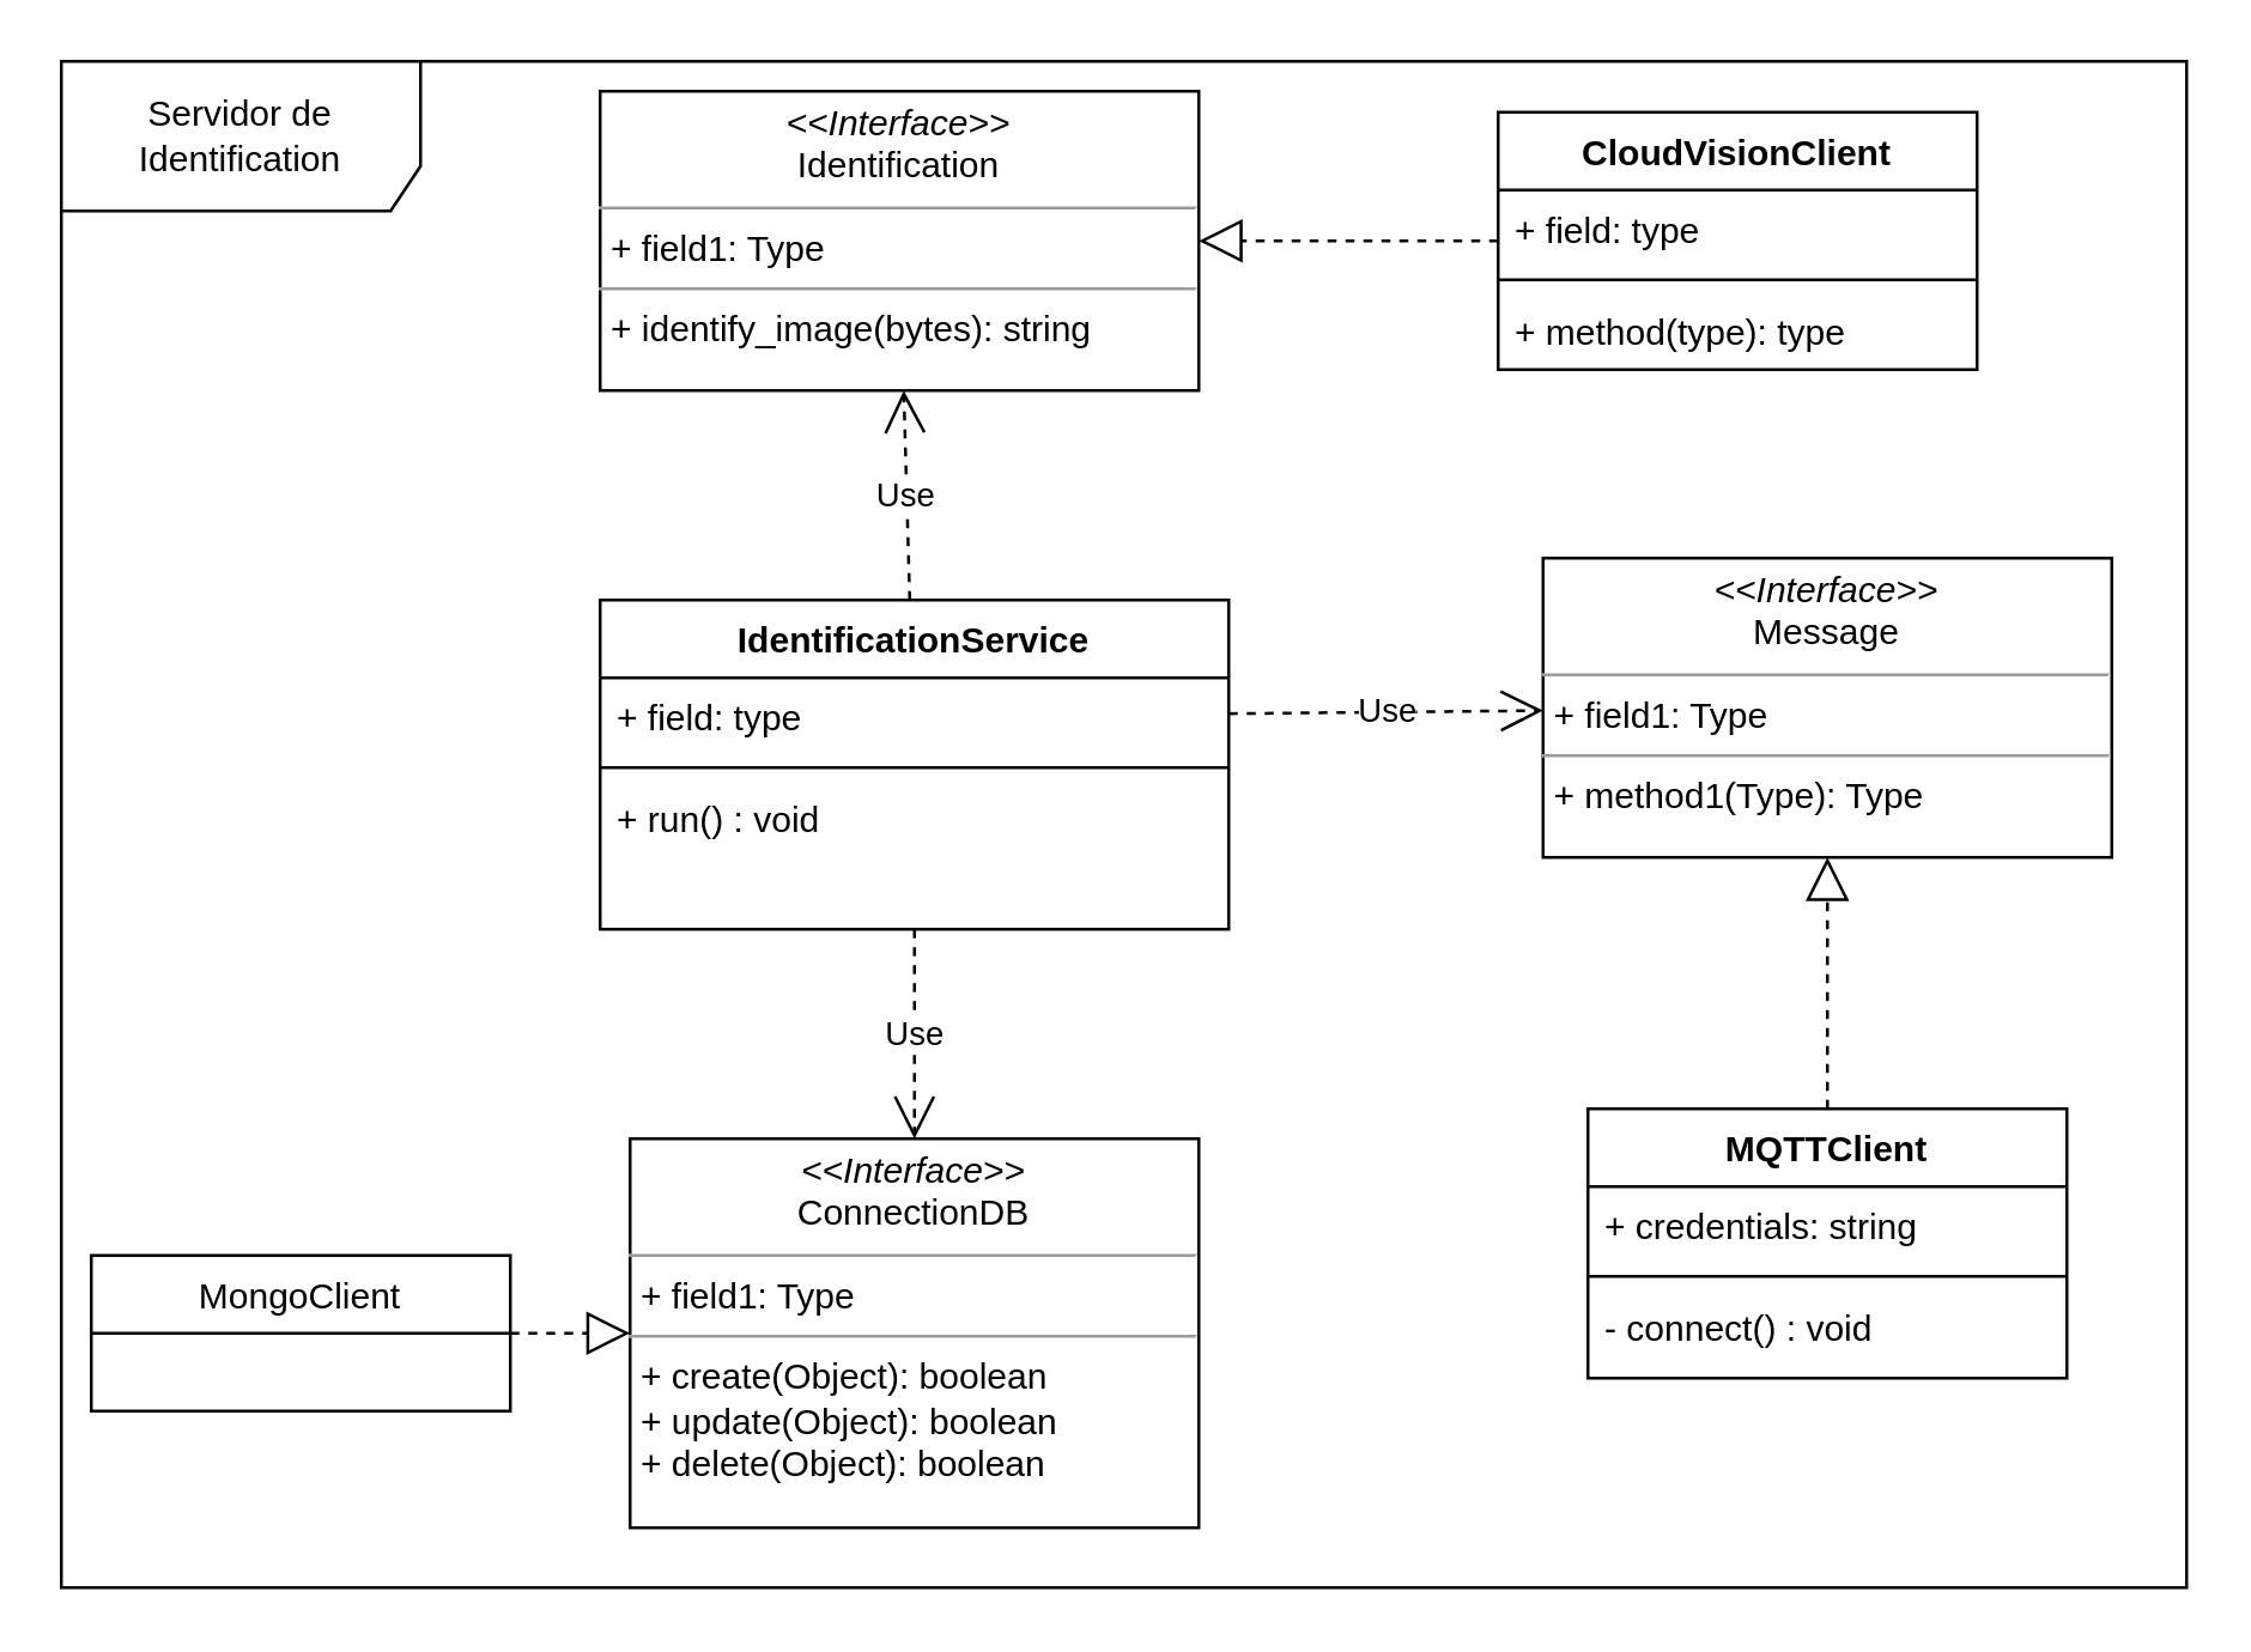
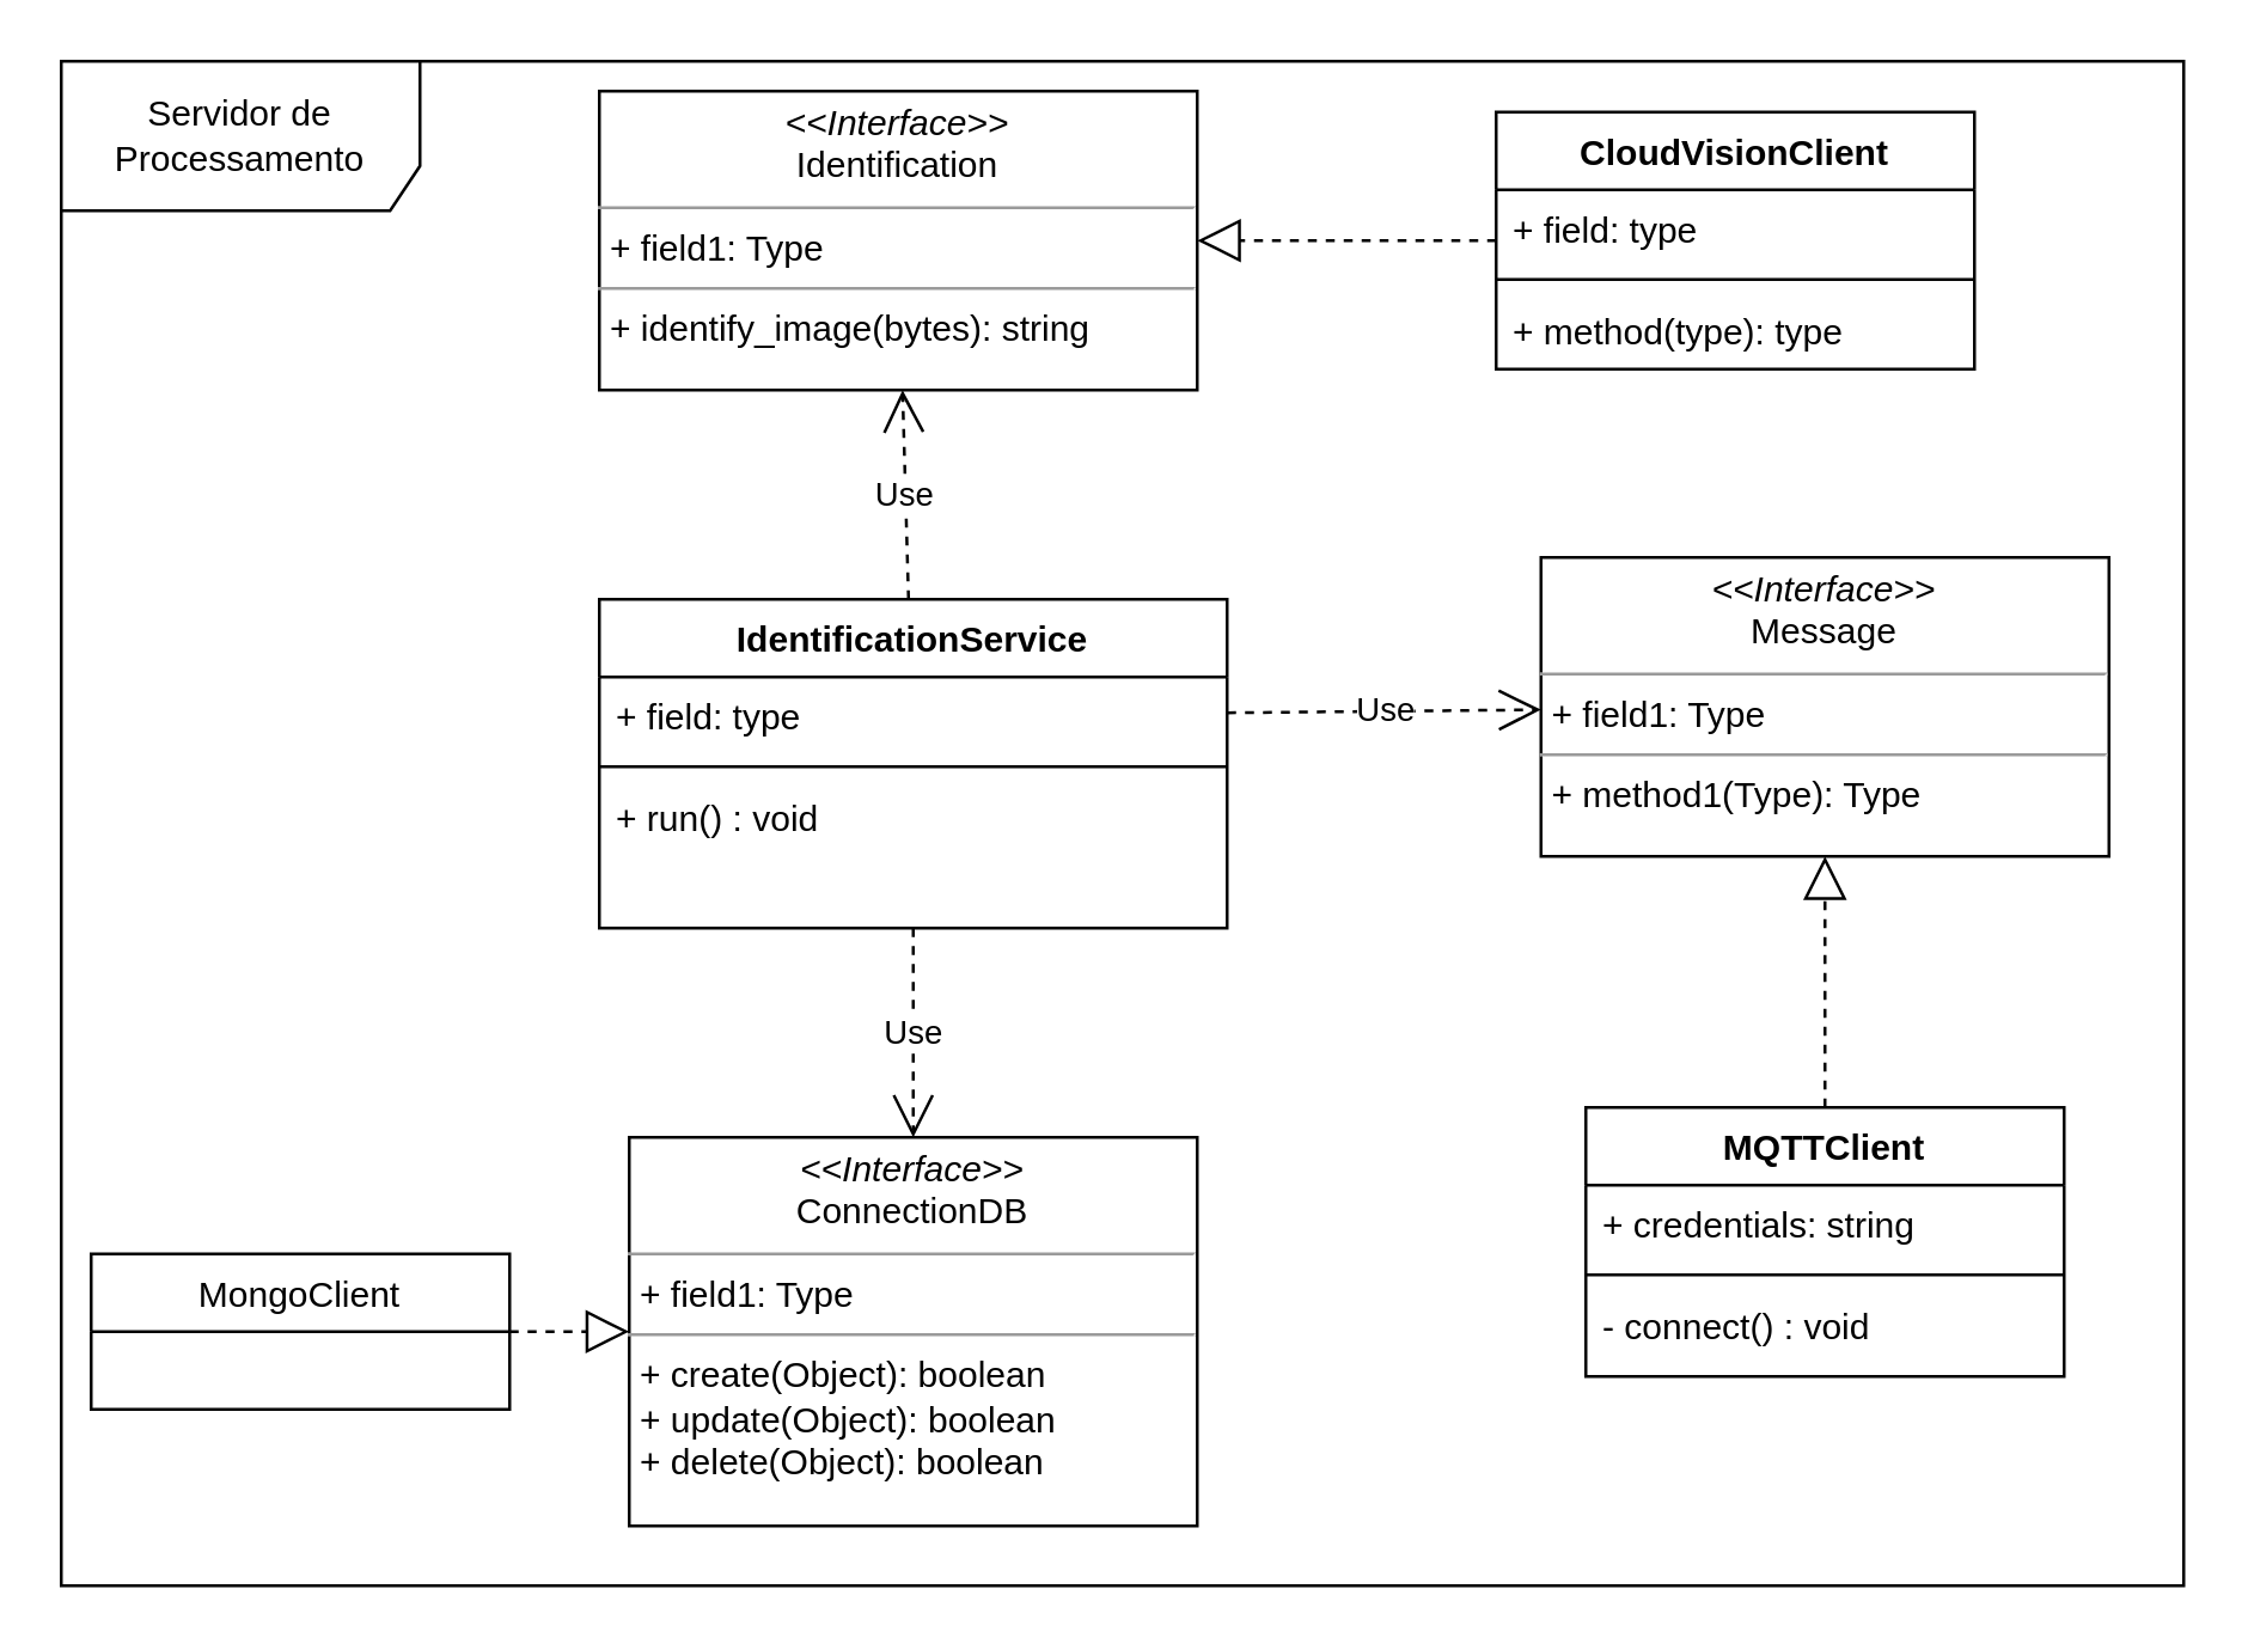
  <mxCell id="0" />
  <mxCell id="1" parent="0" />
  <mxCell id="2" value="MQTTClient" style="swimlane;fontStyle=1;align=center;verticalAlign=top;childLayout=stackLayout;horizontal=1;startSize=26;horizontalStack=0;resizeParent=1;resizeParentMax=0;resizeLast=0;collapsible=1;marginBottom=0;" parent="1" vertex="1"><mxGeometry x="530" y="370" width="160" height="90" as="geometry" /></mxCell>
  <mxCell id="3" value="+ credentials: string" style="text;strokeColor=none;fillColor=none;align=left;verticalAlign=top;spacingLeft=4;spacingRight=4;overflow=hidden;rotatable=0;points=[[0,0.5],[1,0.5]];portConstraint=eastwest;" parent="2" vertex="1"><mxGeometry y="26" width="160" height="26" as="geometry" /></mxCell>
  <mxCell id="4" value="" style="line;strokeWidth=1;fillColor=none;align=left;verticalAlign=middle;spacingTop=-1;spacingLeft=3;spacingRight=3;rotatable=0;labelPosition=right;points=[];portConstraint=eastwest;" parent="2" vertex="1"><mxGeometry y="52" width="160" height="8" as="geometry" /></mxCell>
  <mxCell id="5" value="- connect() : void&#10;" style="text;strokeColor=none;fillColor=none;align=left;verticalAlign=top;spacingLeft=4;spacingRight=4;overflow=hidden;rotatable=0;points=[[0,0.5],[1,0.5]];portConstraint=eastwest;" parent="2" vertex="1"><mxGeometry y="60" width="160" height="30" as="geometry" /></mxCell>
  <mxCell id="6" value="IdentificationService" style="swimlane;fontStyle=1;align=center;verticalAlign=top;childLayout=stackLayout;horizontal=1;startSize=26;horizontalStack=0;resizeParent=1;resizeParentMax=0;resizeLast=0;collapsible=1;marginBottom=0;" parent="1" vertex="1"><mxGeometry x="200" y="200" width="210" height="110" as="geometry"><mxRectangle x="334" y="40" width="120" height="26" as="alternateBounds" /></mxGeometry></mxCell>
  <mxCell id="7" value="+ field: type" style="text;strokeColor=none;fillColor=none;align=left;verticalAlign=top;spacingLeft=4;spacingRight=4;overflow=hidden;rotatable=0;points=[[0,0.5],[1,0.5]];portConstraint=eastwest;" parent="6" vertex="1"><mxGeometry y="26" width="210" height="26" as="geometry" /></mxCell>
  <mxCell id="8" value="" style="line;strokeWidth=1;fillColor=none;align=left;verticalAlign=middle;spacingTop=-1;spacingLeft=3;spacingRight=3;rotatable=0;labelPosition=right;points=[];portConstraint=eastwest;" parent="6" vertex="1"><mxGeometry y="52" width="210" height="8" as="geometry" /></mxCell>
  <mxCell id="9" value="+ run() : void&#10;" style="text;strokeColor=none;fillColor=none;align=left;verticalAlign=top;spacingLeft=4;spacingRight=4;overflow=hidden;rotatable=0;points=[[0,0.5],[1,0.5]];portConstraint=eastwest;" parent="6" vertex="1"><mxGeometry y="60" width="210" height="50" as="geometry" /></mxCell>
  <mxCell id="10" value="CloudVisionClient" style="swimlane;fontStyle=1;align=center;verticalAlign=top;childLayout=stackLayout;horizontal=1;startSize=26;horizontalStack=0;resizeParent=1;resizeParentMax=0;resizeLast=0;collapsible=1;marginBottom=0;" parent="1" vertex="1"><mxGeometry x="500" y="37" width="160" height="86" as="geometry" /></mxCell>
  <mxCell id="11" value="+ field: type" style="text;strokeColor=none;fillColor=none;align=left;verticalAlign=top;spacingLeft=4;spacingRight=4;overflow=hidden;rotatable=0;points=[[0,0.5],[1,0.5]];portConstraint=eastwest;" parent="10" vertex="1"><mxGeometry y="26" width="160" height="26" as="geometry" /></mxCell>
  <mxCell id="12" value="" style="line;strokeWidth=1;fillColor=none;align=left;verticalAlign=middle;spacingTop=-1;spacingLeft=3;spacingRight=3;rotatable=0;labelPosition=right;points=[];portConstraint=eastwest;" parent="10" vertex="1"><mxGeometry y="52" width="160" height="8" as="geometry" /></mxCell>
  <mxCell id="13" value="+ method(type): type" style="text;strokeColor=none;fillColor=none;align=left;verticalAlign=top;spacingLeft=4;spacingRight=4;overflow=hidden;rotatable=0;points=[[0,0.5],[1,0.5]];portConstraint=eastwest;" parent="10" vertex="1"><mxGeometry y="60" width="160" height="26" as="geometry" /></mxCell>
  <mxCell id="14" value="Use" style="endArrow=open;endSize=12;dashed=1;html=1;" parent="1" source="6" target="16" edge="1"><mxGeometry width="160" relative="1" as="geometry"><mxPoint x="245" y="370" as="sourcePoint" /><mxPoint x="415" y="364" as="targetPoint" /></mxGeometry></mxCell>
  <mxCell id="15" value="&lt;p style=&quot;margin: 0px ; margin-top: 4px ; text-align: center&quot;&gt;&lt;i&gt;&amp;lt;&amp;lt;Interface&amp;gt;&amp;gt;&lt;/i&gt;&lt;br&gt;Identification&lt;/p&gt;&lt;hr size=&quot;1&quot;&gt;&lt;p style=&quot;margin: 0px ; margin-left: 4px&quot;&gt;+ field1: Type&lt;br&gt;&lt;/p&gt;&lt;hr size=&quot;1&quot;&gt;&lt;p style=&quot;margin: 0px ; margin-left: 4px&quot;&gt;+ identify_image(bytes): string&lt;br&gt;&lt;/p&gt;" style="verticalAlign=top;align=left;overflow=fill;fontSize=12;fontFamily=Helvetica;html=1;" parent="1" vertex="1"><mxGeometry x="200" y="30" width="200" height="100" as="geometry" /></mxCell>
  <mxCell id="16" value="&lt;p style=&quot;margin: 0px ; margin-top: 4px ; text-align: center&quot;&gt;&lt;i&gt;&amp;lt;&amp;lt;Interface&amp;gt;&amp;gt;&lt;/i&gt;&lt;br&gt;ConnectionDB&lt;/p&gt;&lt;hr size=&quot;1&quot;&gt;&lt;p style=&quot;margin: 0px ; margin-left: 4px&quot;&gt;+ field1: Type&lt;br&gt;&lt;/p&gt;&lt;hr size=&quot;1&quot;&gt;&lt;p style=&quot;margin: 0px ; margin-left: 4px&quot;&gt;+ create(Object): boolean&lt;br&gt;+ update(Object): boolean&lt;/p&gt;&lt;p style=&quot;margin: 0px ; margin-left: 4px&quot;&gt;+ delete(Object): boolean&lt;br&gt;&lt;/p&gt;" style="verticalAlign=top;align=left;overflow=fill;fontSize=12;fontFamily=Helvetica;html=1;" parent="1" vertex="1"><mxGeometry x="210" y="380" width="190" height="130" as="geometry" /></mxCell>
  <mxCell id="17" value="MongoClient" style="swimlane;fontStyle=0;childLayout=stackLayout;horizontal=1;startSize=26;fillColor=none;horizontalStack=0;resizeParent=1;resizeParentMax=0;resizeLast=0;collapsible=1;marginBottom=0;" parent="1" vertex="1"><mxGeometry x="30" y="419" width="140" height="52" as="geometry"><mxRectangle x="340" y="540" width="110" height="26" as="alternateBounds" /></mxGeometry></mxCell>
  <mxCell id="18" value="" style="endArrow=block;dashed=1;endFill=0;endSize=12;html=1;" parent="1" source="17" target="16" edge="1"><mxGeometry width="160" relative="1" as="geometry"><mxPoint x="290" y="480" as="sourcePoint" /><mxPoint x="450" y="480" as="targetPoint" /></mxGeometry></mxCell>
  <mxCell id="19" value="&lt;p style=&quot;margin: 0px ; margin-top: 4px ; text-align: center&quot;&gt;&lt;i&gt;&amp;lt;&amp;lt;Interface&amp;gt;&amp;gt;&lt;/i&gt;&lt;br&gt;Message&lt;br&gt;&lt;/p&gt;&lt;hr size=&quot;1&quot;&gt;&lt;p style=&quot;margin: 0px ; margin-left: 4px&quot;&gt;+ field1: Type&lt;br&gt;&lt;/p&gt;&lt;hr size=&quot;1&quot;&gt;&lt;p style=&quot;margin: 0px ; margin-left: 4px&quot;&gt;+ method1(Type): Type&lt;br&gt;&lt;/p&gt;" style="verticalAlign=top;align=left;overflow=fill;fontSize=12;fontFamily=Helvetica;html=1;" parent="1" vertex="1"><mxGeometry x="515" y="186" width="190" height="100" as="geometry" /></mxCell>
  <mxCell id="20" value="" style="endArrow=block;dashed=1;endFill=0;endSize=12;html=1;" parent="1" source="2" target="19" edge="1"><mxGeometry width="160" relative="1" as="geometry"><mxPoint x="425" y="550" as="sourcePoint" /><mxPoint x="425" y="500" as="targetPoint" /></mxGeometry></mxCell>
  <mxCell id="21" value="Use" style="endArrow=open;endSize=12;dashed=1;html=1;" parent="1" source="7" target="19" edge="1"><mxGeometry width="160" relative="1" as="geometry"><mxPoint x="425" y="286" as="sourcePoint" /><mxPoint x="425" y="380" as="targetPoint" /></mxGeometry></mxCell>
  <mxCell id="22" value="Use" style="endArrow=open;endSize=12;dashed=1;html=1;" parent="1" source="6" target="15" edge="1"><mxGeometry width="160" relative="1" as="geometry"><mxPoint x="420" y="240.355" as="sourcePoint" /><mxPoint x="530" y="241.774" as="targetPoint" /></mxGeometry></mxCell>
  <mxCell id="23" value="" style="endArrow=block;dashed=1;endFill=0;endSize=12;html=1;" parent="1" source="10" target="15" edge="1"><mxGeometry width="160" relative="1" as="geometry"><mxPoint x="625" y="380" as="sourcePoint" /><mxPoint x="625" y="293" as="targetPoint" /></mxGeometry></mxCell>
- <mxCell id="24" value="Servidor de Identification" style="shape=umlFrame;whiteSpace=wrap;html=1;width=120;height=50;" vertex="1" parent="1"><mxGeometry width="710" height="510" as="geometry" x="20" y="20" /></mxCell>
+ <mxCell id="24" value="Servidor de Processamento" style="shape=umlFrame;whiteSpace=wrap;html=1;width=120;height=50;" vertex="1" parent="1"><mxGeometry width="710" height="510" as="geometry" x="20" y="20" /></mxCell>
